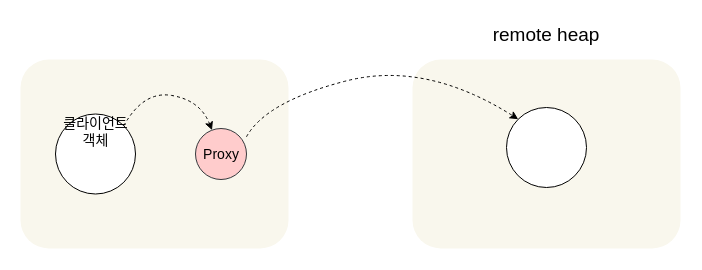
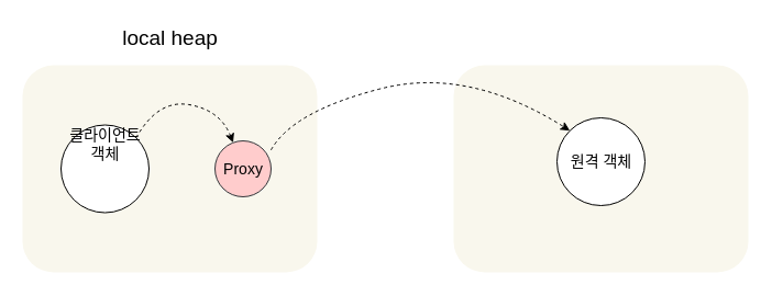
  <mxCell id="0" />
  <mxCell id="1" parent="0" />
  <mxCell id="2" value="" style="rounded=1;whiteSpace=wrap;html=1;strokeColor=none;fillColor=#f9f7ed;" vertex="1" parent="1"><mxGeometry x="20" y="59" width="268" height="189" as="geometry" /></mxCell>
  <mxCell id="3" value="" style="rounded=1;whiteSpace=wrap;html=1;fillColor=#f9f7ed;strokeColor=none;" vertex="1" parent="1"><mxGeometry x="412" y="59" width="268" height="189" as="geometry" /></mxCell>
  <mxCell id="4" value="" style="ellipse;whiteSpace=wrap;html=1;aspect=fixed;" vertex="1" parent="1"><mxGeometry x="55" y="113.5" width="80" height="80" as="geometry" /></mxCell>
  <mxCell id="5" value="" style="ellipse;whiteSpace=wrap;html=1;aspect=fixed;fillColor=#ffcccc;strokeColor=#36393d;" vertex="1" parent="1"><mxGeometry x="195" y="128" width="51" height="51" as="geometry" /></mxCell>
  <mxCell id="6" value="" style="ellipse;whiteSpace=wrap;html=1;aspect=fixed;" vertex="1" parent="1"><mxGeometry x="506" y="107" width="80" height="80" as="geometry" /></mxCell>
  <mxCell id="7" value="" style="curved=1;endArrow=classic;html=1;rounded=0;exitX=1;exitY=0;exitDx=0;exitDy=0;dashed=1;" edge="1" parent="1" source="4" target="5"><mxGeometry width="50" height="50" relative="1" as="geometry"><mxPoint x="320" y="190" as="sourcePoint" /><mxPoint x="370" y="140" as="targetPoint" /><Array as="points"><mxPoint x="143" y="90" /><mxPoint x="200" y="100" /></Array></mxGeometry></mxCell>
  <mxCell id="8" value="" style="curved=1;endArrow=classic;html=1;rounded=0;exitX=1;exitY=0;exitDx=0;exitDy=0;dashed=1;entryX=0;entryY=0;entryDx=0;entryDy=0;" edge="1" parent="1" target="6"><mxGeometry width="50" height="50" relative="1" as="geometry"><mxPoint x="246.004" y="136.216" as="sourcePoint" /><mxPoint x="334.217" y="140.642" as="targetPoint" /><Array as="points"><mxPoint x="265.72" y="101" /><mxPoint x="425" y="60" /></Array></mxGeometry></mxCell>
- <mxCell id="10" value="remote heap" style="text;html=1;strokeColor=none;fillColor=none;align=center;verticalAlign=middle;whiteSpace=wrap;rounded=0;fontSize=19;" vertex="1" parent="1"><mxGeometry x="485" y="20" width="122" height="30" as="geometry" /></mxCell>
+ <mxCell id="9" value="local heap" style="text;html=1;strokeColor=none;fillColor=none;align=center;verticalAlign=middle;whiteSpace=wrap;rounded=0;fontSize=19;" vertex="1" parent="1"><mxGeometry x="107.5" y="20" width="93" height="30" as="geometry" /></mxCell>
  <mxCell id="11" value="Proxy" style="text;html=1;strokeColor=none;fillColor=none;align=center;verticalAlign=middle;whiteSpace=wrap;rounded=0;fontSize=14;" vertex="1" parent="1"><mxGeometry x="190.5" y="139" width="60" height="29.5" as="geometry" /></mxCell>
  <mxCell id="12" value="클라이언트 객체" style="text;html=1;strokeColor=none;fillColor=none;align=center;verticalAlign=middle;whiteSpace=wrap;rounded=0;fontSize=14;" vertex="1" parent="1"><mxGeometry x="57.5" y="116" width="75" height="30" as="geometry" /></mxCell>
+ <mxCell id="13" value="원격 객체" style="text;html=1;strokeColor=none;fillColor=none;align=center;verticalAlign=middle;whiteSpace=wrap;rounded=0;fontSize=14;" vertex="1" parent="1"><mxGeometry x="508.5" y="132" width="75" height="30" as="geometry" /></mxCell>
